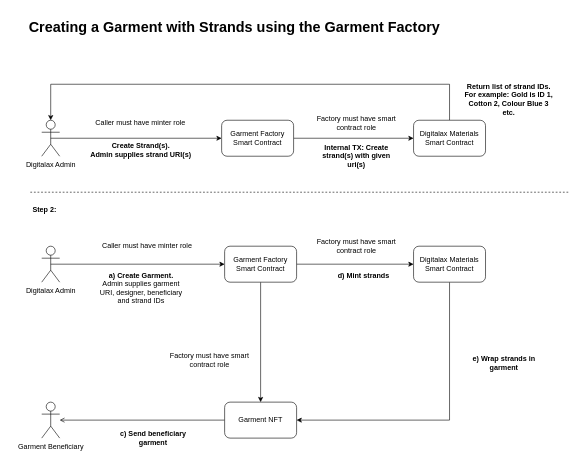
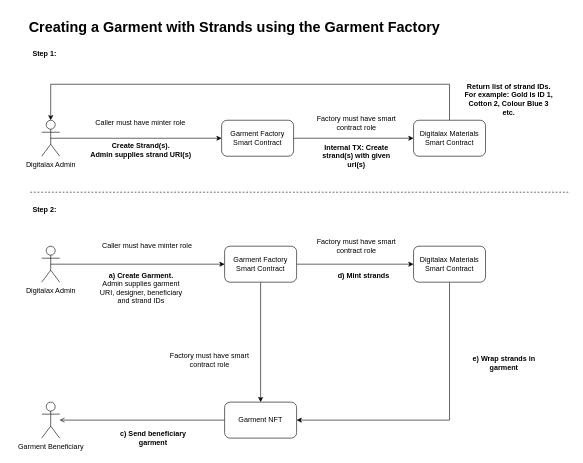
  <mxCell id="0" />
  <mxCell id="1" parent="0" />
  <mxCell id="2" value="Creating a Garment with Strands using the Garment Factory" style="text;strokeColor=none;fillColor=none;html=1;fontSize=24;fontStyle=1;verticalAlign=middle;align=center;" vertex="1" parent="1"><mxGeometry y="20" width="740" height="50" as="geometry" x="20" /></mxCell>
  <mxCell id="3" style="edgeStyle=orthogonalEdgeStyle;rounded=0;orthogonalLoop=1;jettySize=auto;html=1;exitX=0.5;exitY=0.5;exitDx=0;exitDy=0;exitPerimeter=0;" edge="1" parent="1" source="4" target="6"><mxGeometry relative="1" as="geometry" /></mxCell>
  <mxCell id="4" value="Digitalax Admin" style="shape=umlActor;verticalLabelPosition=bottom;verticalAlign=top;html=1;outlineConnect=0;" vertex="1" parent="1"><mxGeometry x="69" y="200" width="30" height="60" as="geometry" /></mxCell>
  <mxCell id="5" style="edgeStyle=orthogonalEdgeStyle;rounded=0;orthogonalLoop=1;jettySize=auto;html=1;exitX=1;exitY=0.5;exitDx=0;exitDy=0;" edge="1" parent="1" source="6" target="10"><mxGeometry relative="1" as="geometry" /></mxCell>
  <mxCell id="6" value="Garment Factory Smart Contract" style="rounded=1;whiteSpace=wrap;html=1;" vertex="1" parent="1"><mxGeometry x="369" y="200" width="120" height="60" as="geometry" /></mxCell>
+ <mxCell id="7" value="&lt;b&gt;Step 1:&lt;/b&gt;" style="text;html=1;strokeColor=none;fillColor=none;align=center;verticalAlign=middle;whiteSpace=wrap;rounded=0;" vertex="1" parent="1"><mxGeometry x="49" y="80" width="50" height="20" as="geometry" /></mxCell>
  <mxCell id="8" value="&lt;b&gt;Create Strand(s).&lt;br&gt;Admin supplies strand URI(s)&lt;/b&gt;" style="text;html=1;align=center;verticalAlign=middle;resizable=0;points=[];autosize=1;" vertex="1" parent="1"><mxGeometry x="144" y="235" width="180" height="30" as="geometry" /></mxCell>
  <mxCell id="9" style="edgeStyle=orthogonalEdgeStyle;rounded=0;orthogonalLoop=1;jettySize=auto;html=1;exitX=0.5;exitY=0;exitDx=0;exitDy=0;entryX=0.5;entryY=0;entryDx=0;entryDy=0;entryPerimeter=0;" edge="1" parent="1" source="10" target="4"><mxGeometry relative="1" as="geometry"><Array as="points"><mxPoint x="749" y="140" /><mxPoint x="84" y="140" /></Array></mxGeometry></mxCell>
  <mxCell id="10" value="Digitalax Materials Smart Contract" style="rounded=1;whiteSpace=wrap;html=1;" vertex="1" parent="1"><mxGeometry x="689" y="200" width="120" height="60" as="geometry" /></mxCell>
  <mxCell id="11" value="&lt;b&gt;Internal TX: Create strand(s) with given uri(s)&lt;/b&gt;" style="text;html=1;strokeColor=none;fillColor=none;align=center;verticalAlign=middle;whiteSpace=wrap;rounded=0;" vertex="1" parent="1"><mxGeometry x="529" y="235" width="130" height="50" as="geometry" /></mxCell>
  <mxCell id="12" value="Caller must have minter role" style="text;html=1;strokeColor=none;fillColor=none;align=center;verticalAlign=middle;whiteSpace=wrap;rounded=0;" vertex="1" parent="1"><mxGeometry x="149" y="175" width="170" height="60" as="geometry" /></mxCell>
  <mxCell id="13" value="Factory must have smart contract role" style="text;html=1;strokeColor=none;fillColor=none;align=center;verticalAlign=middle;whiteSpace=wrap;rounded=0;" vertex="1" parent="1"><mxGeometry x="509" y="175" width="170" height="60" as="geometry" /></mxCell>
  <mxCell id="14" value="&lt;b&gt;Return list of strand IDs. For example: Gold is ID 1, Cotton 2, Colour Blue 3 etc.&lt;/b&gt;" style="text;html=1;strokeColor=none;fillColor=none;align=center;verticalAlign=middle;whiteSpace=wrap;rounded=0;" vertex="1" parent="1"><mxGeometry x="770" y="140" width="156" height="50" as="geometry" /></mxCell>
  <mxCell id="15" value="&lt;b&gt;Step 2:&lt;/b&gt;" style="text;html=1;strokeColor=none;fillColor=none;align=center;verticalAlign=middle;whiteSpace=wrap;rounded=0;" vertex="1" parent="1"><mxGeometry x="49" y="340" width="50" height="20" as="geometry" /></mxCell>
  <mxCell id="16" value="" style="endArrow=none;dashed=1;html=1;" edge="1" parent="1"><mxGeometry width="50" height="50" relative="1" as="geometry"><mxPoint x="50" y="320" as="sourcePoint" /><mxPoint x="950" y="320" as="targetPoint" /></mxGeometry></mxCell>
  <mxCell id="17" style="edgeStyle=orthogonalEdgeStyle;rounded=0;orthogonalLoop=1;jettySize=auto;html=1;exitX=0.5;exitY=0.5;exitDx=0;exitDy=0;exitPerimeter=0;entryX=0;entryY=0.5;entryDx=0;entryDy=0;" edge="1" parent="1" source="18" target="21"><mxGeometry relative="1" as="geometry" /></mxCell>
  <mxCell id="18" value="Digitalax Admin" style="shape=umlActor;verticalLabelPosition=bottom;verticalAlign=top;html=1;outlineConnect=0;" vertex="1" parent="1"><mxGeometry x="69" y="410" width="30" height="60" as="geometry" /></mxCell>
  <mxCell id="19" style="edgeStyle=orthogonalEdgeStyle;rounded=0;orthogonalLoop=1;jettySize=auto;html=1;exitX=0.5;exitY=1;exitDx=0;exitDy=0;entryX=0.5;entryY=0;entryDx=0;entryDy=0;" edge="1" parent="1" source="21" target="24"><mxGeometry relative="1" as="geometry" /></mxCell>
  <mxCell id="20" style="edgeStyle=orthogonalEdgeStyle;rounded=0;orthogonalLoop=1;jettySize=auto;html=1;exitX=1;exitY=0.5;exitDx=0;exitDy=0;entryX=0;entryY=0.5;entryDx=0;entryDy=0;" edge="1" parent="1" source="21" target="26"><mxGeometry relative="1" as="geometry" /></mxCell>
  <mxCell id="21" value="Garment Factory Smart Contract" style="rounded=1;whiteSpace=wrap;html=1;" vertex="1" parent="1"><mxGeometry x="374" y="410" width="120" height="60" as="geometry" /></mxCell>
  <mxCell id="22" value="&lt;b&gt;a) Create Garment.&lt;/b&gt;&lt;br&gt;Admin supplies garment URI, designer, beneficiary and strand IDs" style="text;html=1;strokeColor=none;fillColor=none;align=center;verticalAlign=middle;whiteSpace=wrap;rounded=0;" vertex="1" parent="1"><mxGeometry x="160" y="450" width="150" height="60" as="geometry" /></mxCell>
  <mxCell id="23" style="edgeStyle=orthogonalEdgeStyle;rounded=0;orthogonalLoop=1;jettySize=auto;html=1;exitX=0;exitY=0.5;exitDx=0;exitDy=0;endArrow=open;" edge="1" parent="1" source="24" target="27"><mxGeometry relative="1" as="geometry" /></mxCell>
  <mxCell id="24" value="Garment NFT" style="rounded=1;whiteSpace=wrap;html=1;" vertex="1" parent="1"><mxGeometry x="374" y="670" width="120" height="60" as="geometry" /></mxCell>
  <mxCell id="25" style="edgeStyle=orthogonalEdgeStyle;rounded=0;orthogonalLoop=1;jettySize=auto;html=1;exitX=0.5;exitY=1;exitDx=0;exitDy=0;entryX=1;entryY=0.5;entryDx=0;entryDy=0;" edge="1" parent="1" source="26" target="24"><mxGeometry relative="1" as="geometry" /></mxCell>
  <mxCell id="26" value="Digitalax Materials Smart Contract" style="rounded=1;whiteSpace=wrap;html=1;" vertex="1" parent="1"><mxGeometry x="689" y="410" width="120" height="60" as="geometry" /></mxCell>
  <mxCell id="27" value="Garment Beneficiary" style="shape=umlActor;verticalLabelPosition=bottom;verticalAlign=top;html=1;outlineConnect=0;" vertex="1" parent="1"><mxGeometry x="69" y="670" width="30" height="60" as="geometry" /></mxCell>
  <mxCell id="28" value="&lt;b&gt;c) Send beneficiary garment&lt;/b&gt;" style="text;html=1;strokeColor=none;fillColor=none;align=center;verticalAlign=middle;whiteSpace=wrap;rounded=0;" vertex="1" parent="1"><mxGeometry x="180" y="710" width="150" height="40" as="geometry" /></mxCell>
  <mxCell id="29" value="&lt;b&gt;d) Mint strands&lt;/b&gt;" style="text;html=1;strokeColor=none;fillColor=none;align=center;verticalAlign=middle;whiteSpace=wrap;rounded=0;" vertex="1" parent="1"><mxGeometry x="553" y="450" width="106" height="20" as="geometry" /></mxCell>
  <mxCell id="30" value="&lt;b&gt;e) Wrap strands in garment&lt;/b&gt;" style="text;html=1;strokeColor=none;fillColor=none;align=center;verticalAlign=middle;whiteSpace=wrap;rounded=0;" vertex="1" parent="1"><mxGeometry x="770" y="580" width="140" height="50" as="geometry" /></mxCell>
  <mxCell id="31" value="Caller must have minter role" style="text;html=1;strokeColor=none;fillColor=none;align=center;verticalAlign=middle;whiteSpace=wrap;rounded=0;" vertex="1" parent="1"><mxGeometry x="160" y="380" width="170" height="60" as="geometry" /></mxCell>
  <mxCell id="32" value="Factory must have smart contract role" style="text;html=1;strokeColor=none;fillColor=none;align=center;verticalAlign=middle;whiteSpace=wrap;rounded=0;" vertex="1" parent="1"><mxGeometry x="509" y="380" width="170" height="60" as="geometry" /></mxCell>
  <mxCell id="33" value="Factory must have smart contract role" style="text;html=1;strokeColor=none;fillColor=none;align=center;verticalAlign=middle;whiteSpace=wrap;rounded=0;" vertex="1" parent="1"><mxGeometry x="264" y="570" width="170" height="60" as="geometry" /></mxCell>
